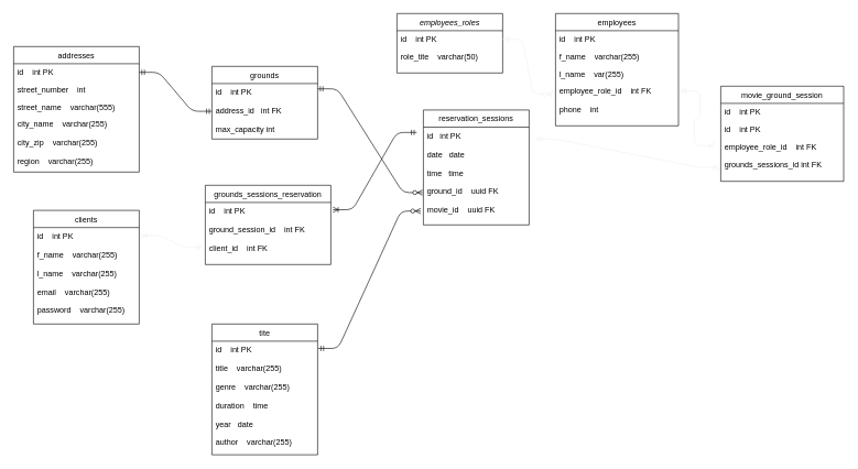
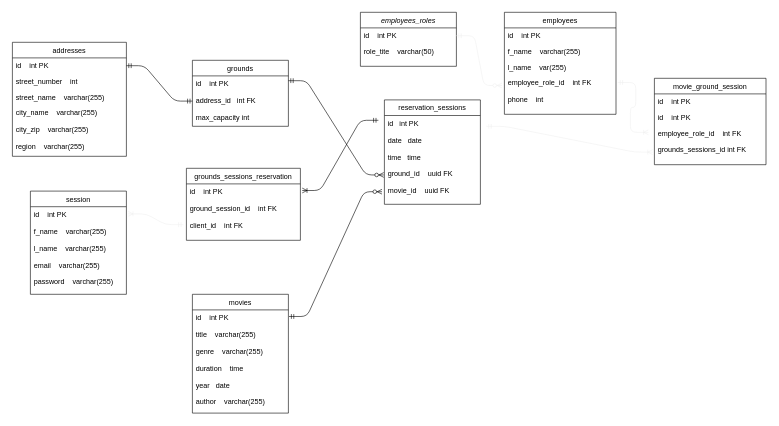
  <mxCell id="0" />
  <mxCell id="1" parent="0" />
  <mxCell id="2" value="employees_roles" style="swimlane;fontStyle=2;align=center;verticalAlign=top;childLayout=stackLayout;horizontal=1;startSize=26;horizontalStack=0;resizeParent=1;resizeLast=0;collapsible=1;marginBottom=0;rounded=0;shadow=0;strokeWidth=1;" parent="1" vertex="1"><mxGeometry x="600" y="20" width="160" height="90" as="geometry"><mxRectangle x="230" y="140" width="160" height="26" as="alternateBounds" /></mxGeometry></mxCell>
  <mxCell id="3" value="id    int PK" style="text;align=left;verticalAlign=top;spacingLeft=4;spacingRight=4;overflow=hidden;rotatable=0;points=[[0,0.5],[1,0.5]];portConstraint=eastwest;" parent="2" vertex="1"><mxGeometry y="26" width="160" height="26" as="geometry" /></mxCell>
  <mxCell id="4" value="role_tite    varchar(50)" style="text;align=left;verticalAlign=top;spacingLeft=4;spacingRight=4;overflow=hidden;rotatable=0;points=[[0,0.5],[1,0.5]];portConstraint=eastwest;rounded=0;shadow=0;html=0;" parent="2" vertex="1"><mxGeometry y="52" width="160" height="26" as="geometry" /></mxCell>
  <mxCell id="5" value="grounds" style="swimlane;fontStyle=0;align=center;verticalAlign=top;childLayout=stackLayout;horizontal=1;startSize=26;horizontalStack=0;resizeParent=1;resizeLast=0;collapsible=1;marginBottom=0;rounded=0;shadow=0;strokeWidth=1;" parent="1" vertex="1"><mxGeometry x="320" y="100" width="160" height="110" as="geometry"><mxRectangle x="130" y="380" width="160" height="26" as="alternateBounds" /></mxGeometry></mxCell>
  <mxCell id="6" value="id    int PK &#10;&#10;address_id   int FK&#10;&#10;max_capacity int" style="text;align=left;verticalAlign=top;spacingLeft=4;spacingRight=4;overflow=hidden;rotatable=0;points=[[0,0.5],[1,0.5]];portConstraint=eastwest;" parent="5" vertex="1"><mxGeometry y="26" width="160" height="84" as="geometry" /></mxCell>
- <mxCell id="7" value="tite" style="swimlane;fontStyle=0;align=center;verticalAlign=top;childLayout=stackLayout;horizontal=1;startSize=26;horizontalStack=0;resizeParent=1;resizeLast=0;collapsible=1;marginBottom=0;rounded=0;shadow=0;strokeWidth=1;" parent="1" vertex="1"><mxGeometry x="320" y="490" width="160" height="198" as="geometry"><mxRectangle x="340" y="380" width="170" height="26" as="alternateBounds" /></mxGeometry></mxCell>
+ <mxCell id="7" value="movies" style="swimlane;fontStyle=0;align=center;verticalAlign=top;childLayout=stackLayout;horizontal=1;startSize=26;horizontalStack=0;resizeParent=1;resizeLast=0;collapsible=1;marginBottom=0;rounded=0;shadow=0;strokeWidth=1;" parent="1" vertex="1"><mxGeometry x="320" y="490" width="160" height="198" as="geometry"><mxRectangle x="340" y="380" width="170" height="26" as="alternateBounds" /></mxGeometry></mxCell>
  <mxCell id="8" value="id    int PK&#10;&#10;title    varchar(255)&#10;&#10;genre    varchar(255)&#10;&#10;duration    time&#10;&#10;year   date&#10;&#10;author    varchar(255)&#10;&#10;" style="text;align=left;verticalAlign=top;spacingLeft=4;spacingRight=4;overflow=hidden;rotatable=0;points=[[0,0.5],[1,0.5]];portConstraint=eastwest;fontStyle=0" parent="7" vertex="1"><mxGeometry y="26" width="160" height="164" as="geometry" /></mxCell>
  <mxCell id="9" value="employees" style="swimlane;fontStyle=0;align=center;verticalAlign=top;childLayout=stackLayout;horizontal=1;startSize=26;horizontalStack=0;resizeParent=1;resizeLast=0;collapsible=1;marginBottom=0;rounded=0;shadow=0;strokeWidth=1;" parent="1" vertex="1"><mxGeometry x="840" y="20" width="186" height="170" as="geometry"><mxRectangle x="550" y="140" width="160" height="26" as="alternateBounds" /></mxGeometry></mxCell>
  <mxCell id="10" value="id    int PK" style="text;align=left;verticalAlign=top;spacingLeft=4;spacingRight=4;overflow=hidden;rotatable=0;points=[[0,0.5],[1,0.5]];portConstraint=eastwest;" parent="9" vertex="1"><mxGeometry y="26" width="186" height="26" as="geometry" /></mxCell>
  <mxCell id="11" value="f_name    varchar(255)" style="text;align=left;verticalAlign=top;spacingLeft=4;spacingRight=4;overflow=hidden;rotatable=0;points=[[0,0.5],[1,0.5]];portConstraint=eastwest;rounded=0;shadow=0;html=0;" parent="9" vertex="1"><mxGeometry y="52" width="186" height="26" as="geometry" /></mxCell>
  <mxCell id="12" value="l_name    var(255)" style="text;align=left;verticalAlign=top;spacingLeft=4;spacingRight=4;overflow=hidden;rotatable=0;points=[[0,0.5],[1,0.5]];portConstraint=eastwest;rounded=0;shadow=0;html=0;" parent="9" vertex="1"><mxGeometry y="78" width="186" height="26" as="geometry" /></mxCell>
  <mxCell id="13" value="employee_role_id    int FK&#10;&#10;phone    int" style="text;align=left;verticalAlign=top;spacingLeft=4;spacingRight=4;overflow=hidden;rotatable=0;points=[[0,0.5],[1,0.5]];portConstraint=eastwest;rounded=0;shadow=0;html=0;" parent="9" vertex="1"><mxGeometry y="104" width="186" height="66" as="geometry" /></mxCell>
  <mxCell id="14" value="reservation_sessions" style="swimlane;fontStyle=0;align=center;verticalAlign=top;childLayout=stackLayout;horizontal=1;startSize=26;horizontalStack=0;resizeParent=1;resizeLast=0;collapsible=1;marginBottom=0;rounded=0;shadow=0;strokeWidth=1;" parent="1" vertex="1"><mxGeometry x="640" y="166" width="160" height="174" as="geometry"><mxRectangle x="340" y="380" width="170" height="26" as="alternateBounds" /></mxGeometry></mxCell>
  <mxCell id="15" value="id   int PK&#10;&#10;date   date&#10;&#10;time   time&#10;&#10;ground_id    uuid FK&#10;&#10;movie_id    uuid FK&#10;" style="text;align=left;verticalAlign=top;spacingLeft=4;spacingRight=4;overflow=hidden;rotatable=0;points=[[0,0.5],[1,0.5]];portConstraint=eastwest;fontStyle=0" parent="14" vertex="1"><mxGeometry y="26" width="160" height="144" as="geometry" /></mxCell>
- <mxCell id="16" value="clients" style="swimlane;fontStyle=0;align=center;verticalAlign=top;childLayout=stackLayout;horizontal=1;startSize=26;horizontalStack=0;resizeParent=1;resizeLast=0;collapsible=1;marginBottom=0;rounded=0;shadow=0;strokeWidth=1;" parent="1" vertex="1"><mxGeometry x="50" y="318" width="160" height="172" as="geometry"><mxRectangle x="130" y="380" width="160" height="26" as="alternateBounds" /></mxGeometry></mxCell>
+ <mxCell id="16" value="session" style="swimlane;fontStyle=0;align=center;verticalAlign=top;childLayout=stackLayout;horizontal=1;startSize=26;horizontalStack=0;resizeParent=1;resizeLast=0;collapsible=1;marginBottom=0;rounded=0;shadow=0;strokeWidth=1;" parent="1" vertex="1"><mxGeometry x="50" y="318" width="160" height="172" as="geometry"><mxRectangle x="130" y="380" width="160" height="26" as="alternateBounds" /></mxGeometry></mxCell>
  <mxCell id="17" value="id    int PK &#10;&#10;f_name    varchar(255)&#10;&#10;l_name    varchar(255)&#10;&#10;email    varchar(255)&#10;&#10;password    varchar(255)&#10;&#10;" style="text;align=left;verticalAlign=top;spacingLeft=4;spacingRight=4;overflow=hidden;rotatable=0;points=[[0,0.5],[1,0.5]];portConstraint=eastwest;" parent="16" vertex="1"><mxGeometry y="26" width="160" height="144" as="geometry" /></mxCell>
  <mxCell id="18" value="grounds_sessions_reservation" style="swimlane;fontStyle=0;align=center;verticalAlign=top;childLayout=stackLayout;horizontal=1;startSize=26;horizontalStack=0;resizeParent=1;resizeLast=0;collapsible=1;marginBottom=0;rounded=0;shadow=0;strokeWidth=1;" parent="1" vertex="1"><mxGeometry x="310" y="280" width="190" height="120" as="geometry"><mxRectangle x="340" y="380" width="170" height="26" as="alternateBounds" /></mxGeometry></mxCell>
  <mxCell id="19" value="id    int PK&#10;&#10;ground_session_id    int FK&#10;&#10;client_id    int FK&#10;&#10;" style="text;align=left;verticalAlign=top;spacingLeft=4;spacingRight=4;overflow=hidden;rotatable=0;points=[[0,0.5],[1,0.5]];portConstraint=eastwest;fontStyle=0" parent="18" vertex="1"><mxGeometry y="26" width="190" height="94" as="geometry" /></mxCell>
  <mxCell id="20" value="addresses" style="swimlane;fontStyle=0;align=center;verticalAlign=top;childLayout=stackLayout;horizontal=1;startSize=26;horizontalStack=0;resizeParent=1;resizeLast=0;collapsible=1;marginBottom=0;rounded=0;shadow=0;strokeWidth=1;" parent="1" vertex="1"><mxGeometry x="20" y="70" width="190" height="190" as="geometry"><mxRectangle x="550" y="140" width="160" height="26" as="alternateBounds" /></mxGeometry></mxCell>
  <mxCell id="21" value="id    int PK" style="text;align=left;verticalAlign=top;spacingLeft=4;spacingRight=4;overflow=hidden;rotatable=0;points=[[0,0.5],[1,0.5]];portConstraint=eastwest;" parent="20" vertex="1"><mxGeometry y="26" width="190" height="26" as="geometry" /></mxCell>
  <mxCell id="22" value="street_number    int" style="text;align=left;verticalAlign=top;spacingLeft=4;spacingRight=4;overflow=hidden;rotatable=0;points=[[0,0.5],[1,0.5]];portConstraint=eastwest;rounded=0;shadow=0;html=0;" parent="20" vertex="1"><mxGeometry y="52" width="190" height="26" as="geometry" /></mxCell>
- <mxCell id="23" value="street_name    varchar(555)" style="text;align=left;verticalAlign=top;spacingLeft=4;spacingRight=4;overflow=hidden;rotatable=0;points=[[0,0.5],[1,0.5]];portConstraint=eastwest;rounded=0;shadow=0;html=0;" parent="20" vertex="1"><mxGeometry y="78" width="190" height="26" as="geometry" /></mxCell>
+ <mxCell id="23" value="street_name    varchar(255)" style="text;align=left;verticalAlign=top;spacingLeft=4;spacingRight=4;overflow=hidden;rotatable=0;points=[[0,0.5],[1,0.5]];portConstraint=eastwest;rounded=0;shadow=0;html=0;" parent="20" vertex="1"><mxGeometry y="78" width="190" height="26" as="geometry" /></mxCell>
  <mxCell id="24" value="city_name    varchar(255)&#10;&#10;city_zip    varchar(255)&#10;&#10;region    varchar(255)" style="text;align=left;verticalAlign=top;spacingLeft=4;spacingRight=4;overflow=hidden;rotatable=0;points=[[0,0.5],[1,0.5]];portConstraint=eastwest;rounded=0;shadow=0;html=0;" parent="20" vertex="1"><mxGeometry y="104" width="190" height="86" as="geometry" /></mxCell>
  <mxCell id="25" value="movie_ground_session" style="swimlane;fontStyle=0;align=center;verticalAlign=top;childLayout=stackLayout;horizontal=1;startSize=26;horizontalStack=0;resizeParent=1;resizeLast=0;collapsible=1;marginBottom=0;rounded=0;shadow=0;strokeWidth=1;" parent="1" vertex="1"><mxGeometry x="1090" y="130" width="186" height="144" as="geometry"><mxRectangle x="550" y="140" width="160" height="26" as="alternateBounds" /></mxGeometry></mxCell>
  <mxCell id="26" value="id    int PK" style="text;align=left;verticalAlign=top;spacingLeft=4;spacingRight=4;overflow=hidden;rotatable=0;points=[[0,0.5],[1,0.5]];portConstraint=eastwest;" parent="25" vertex="1"><mxGeometry y="26" width="186" height="26" as="geometry" /></mxCell>
  <mxCell id="27" value="id    int PK" style="text;align=left;verticalAlign=top;spacingLeft=4;spacingRight=4;overflow=hidden;rotatable=0;points=[[0,0.5],[1,0.5]];portConstraint=eastwest;" parent="25" vertex="1"><mxGeometry y="52" width="186" height="26" as="geometry" /></mxCell>
  <mxCell id="28" value="employee_role_id    int FK&#10;&#10;grounds_sessions_id int FK" style="text;align=left;verticalAlign=top;spacingLeft=4;spacingRight=4;overflow=hidden;rotatable=0;points=[[0,0.5],[1,0.5]];portConstraint=eastwest;rounded=0;shadow=0;html=0;" parent="25" vertex="1"><mxGeometry y="78" width="186" height="66" as="geometry" /></mxCell>
  <mxCell id="29" value="" style="edgeStyle=entityRelationEdgeStyle;fontSize=12;html=1;endArrow=ERmandOne;startArrow=ERmandOne;exitX=1;exitY=0.5;exitDx=0;exitDy=0;entryX=0;entryY=0.5;entryDx=0;entryDy=0;" parent="1" source="21" target="6" edge="1"><mxGeometry width="100" height="100" relative="1" as="geometry"><mxPoint x="420" y="370" as="sourcePoint" /><mxPoint x="520" y="270" as="targetPoint" /></mxGeometry></mxCell>
  <mxCell id="30" value="" style="edgeStyle=entityRelationEdgeStyle;fontSize=12;html=1;endArrow=ERzeroToMany;endFill=1;exitX=1;exitY=0.095;exitDx=0;exitDy=0;exitPerimeter=0;entryX=-0.006;entryY=0.688;entryDx=0;entryDy=0;entryPerimeter=0;startArrow=ERmandOne;startFill=0;" parent="1" source="6" target="15" edge="1"><mxGeometry width="100" height="100" relative="1" as="geometry"><mxPoint x="770" y="330" as="sourcePoint" /><mxPoint x="870" y="230" as="targetPoint" /></mxGeometry></mxCell>
  <mxCell id="31" value="" style="edgeStyle=entityRelationEdgeStyle;fontSize=12;html=1;endArrow=ERzeroToMany;endFill=1;entryX=-0.025;entryY=0.882;entryDx=0;entryDy=0;entryPerimeter=0;exitX=1.006;exitY=0.067;exitDx=0;exitDy=0;exitPerimeter=0;startArrow=ERmandOne;startFill=0;" parent="1" source="8" target="15" edge="1"><mxGeometry width="100" height="100" relative="1" as="geometry"><mxPoint x="590" y="340" as="sourcePoint" /><mxPoint x="900" y="258" as="targetPoint" /></mxGeometry></mxCell>
  <mxCell id="32" value="" style="edgeStyle=entityRelationEdgeStyle;fontSize=12;html=1;endArrow=ERmandOne;rounded=1;exitX=1.016;exitY=0.117;exitDx=0;exitDy=0;exitPerimeter=0;startArrow=ERoneToMany;startFill=0;endFill=0;" parent="1" source="19" edge="1"><mxGeometry width="100" height="100" relative="1" as="geometry"><mxPoint x="790" y="400" as="sourcePoint" /><mxPoint x="630" y="200" as="targetPoint" /></mxGeometry></mxCell>
  <mxCell id="33" value="" style="edgeStyle=entityRelationEdgeStyle;fontSize=12;html=1;endArrow=ERmandOne;startArrow=ERoneToMany;strokeColor=#f0f0f0;strokeWidth=1;exitX=1.019;exitY=0.083;exitDx=0;exitDy=0;exitPerimeter=0;entryX=-0.026;entryY=0.723;entryDx=0;entryDy=0;entryPerimeter=0;startFill=0;" parent="1" source="17" target="19" edge="1"><mxGeometry width="100" height="100" relative="1" as="geometry"><mxPoint x="210" y="410" as="sourcePoint" /><mxPoint x="300" y="370" as="targetPoint" /></mxGeometry></mxCell>
  <mxCell id="34" value="" style="edgeStyle=entityRelationEdgeStyle;fontSize=12;html=1;endArrow=ERzeroToMany;startArrow=ERmandOne;strokeColor=#f0f0f0;strokeWidth=1;exitX=1;exitY=0.5;exitDx=0;exitDy=0;entryX=-0.022;entryY=0.273;entryDx=0;entryDy=0;entryPerimeter=0;" parent="1" source="3" target="13" edge="1"><mxGeometry width="100" height="100" relative="1" as="geometry"><mxPoint x="730" y="190" as="sourcePoint" /><mxPoint x="830" y="90" as="targetPoint" /></mxGeometry></mxCell>
  <mxCell id="35" value="" style="edgeStyle=entityRelationEdgeStyle;fontSize=12;html=1;endArrow=ERoneToMany;startArrow=ERmandOne;strokeColor=#f0f0f0;strokeWidth=1;exitX=1.016;exitY=0.197;exitDx=0;exitDy=0;exitPerimeter=0;" parent="1" source="13" edge="1"><mxGeometry width="100" height="100" relative="1" as="geometry"><mxPoint x="900" y="230" as="sourcePoint" /><mxPoint x="1080" y="220" as="targetPoint" /></mxGeometry></mxCell>
  <mxCell id="36" value="" style="edgeStyle=entityRelationEdgeStyle;fontSize=12;html=1;endArrow=ERoneToMany;startArrow=ERmandOne;strokeColor=#f0f0f0;strokeWidth=1;entryX=-0.016;entryY=0.682;entryDx=0;entryDy=0;entryPerimeter=0;" parent="1" target="28" edge="1"><mxGeometry width="100" height="100" relative="1" as="geometry"><mxPoint x="810" y="210" as="sourcePoint" /><mxPoint x="910" y="150" as="targetPoint" /></mxGeometry></mxCell>
